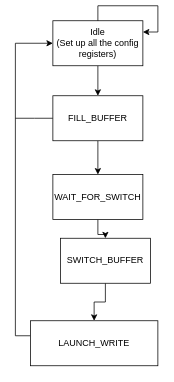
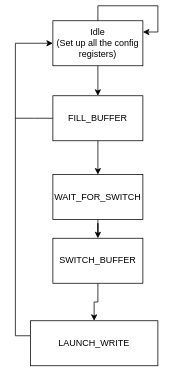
  <mxCell id="0" />
  <mxCell id="1" parent="0" />
  <mxCell id="2" style="edgeStyle=orthogonalEdgeStyle;rounded=0;orthogonalLoop=1;jettySize=auto;html=1;entryX=0.5;entryY=0;entryDx=0;entryDy=0;" edge="1" parent="1" source="3" target="6"><mxGeometry relative="1" as="geometry" /></mxCell>
  <mxCell id="3" value="Idle&lt;div&gt;(Set up all the config registers)&lt;/div&gt;" style="rounded=0;whiteSpace=wrap;html=1;" vertex="1" parent="1"><mxGeometry x="70" y="20" width="120" height="60" as="geometry" /></mxCell>
  <mxCell id="4" style="edgeStyle=orthogonalEdgeStyle;rounded=0;orthogonalLoop=1;jettySize=auto;html=1;entryX=0.5;entryY=0;entryDx=0;entryDy=0;" edge="1" parent="1" source="6" target="8"><mxGeometry relative="1" as="geometry" /></mxCell>
  <mxCell id="5" style="edgeStyle=orthogonalEdgeStyle;rounded=0;orthogonalLoop=1;jettySize=auto;html=1;endArrow=none;startFill=0;" edge="1" parent="1" source="6"><mxGeometry relative="1" as="geometry"><mxPoint x="20" y="150" as="targetPoint" /></mxGeometry></mxCell>
  <mxCell id="6" value="FILL_BUFFER" style="rounded=0;whiteSpace=wrap;html=1;" vertex="1" parent="1"><mxGeometry x="70" y="120" width="120" height="60" as="geometry" /></mxCell>
  <mxCell id="7" style="edgeStyle=orthogonalEdgeStyle;rounded=0;orthogonalLoop=1;jettySize=auto;html=1;entryX=0.5;entryY=0;entryDx=0;entryDy=0;" edge="1" parent="1" source="8" target="10"><mxGeometry relative="1" as="geometry" /></mxCell>
  <mxCell id="8" value="WAIT_FOR_SWITCH" style="rounded=0;whiteSpace=wrap;html=1;" vertex="1" parent="1"><mxGeometry x="70" y="225" width="120" height="60" as="geometry" /></mxCell>
  <mxCell id="9" style="edgeStyle=orthogonalEdgeStyle;rounded=0;orthogonalLoop=1;jettySize=auto;html=1;entryX=0.5;entryY=0;entryDx=0;entryDy=0;" edge="1" parent="1" source="10" target="12"><mxGeometry relative="1" as="geometry" /></mxCell>
- <mxCell id="10" value="SWITCH_BUFFER" style="rounded=0;whiteSpace=wrap;html=1;" vertex="1" parent="1"><mxGeometry x="80" y="310" width="120" height="60" as="geometry" /></mxCell>
+ <mxCell id="10" value="SWITCH_BUFFER" style="rounded=0;whiteSpace=wrap;html=1;" vertex="1" parent="1"><mxGeometry x="70" y="310" width="120" height="60" as="geometry" /></mxCell>
  <mxCell id="11" style="edgeStyle=orthogonalEdgeStyle;rounded=0;orthogonalLoop=1;jettySize=auto;html=1;entryX=0;entryY=0.5;entryDx=0;entryDy=0;" edge="1" parent="1" source="12" target="3"><mxGeometry relative="1" as="geometry"><Array as="points"><mxPoint x="20" y="440" /><mxPoint x="20" y="50" /></Array></mxGeometry></mxCell>
  <mxCell id="12" value="LAUNCH_WRITE" style="rounded=0;whiteSpace=wrap;html=1;" vertex="1" parent="1"><mxGeometry x="40" y="420" width="170" height="60" as="geometry" /></mxCell>
  <mxCell id="13" style="edgeStyle=orthogonalEdgeStyle;rounded=0;orthogonalLoop=1;jettySize=auto;html=1;entryX=1;entryY=0.25;entryDx=0;entryDy=0;" edge="1" parent="1" source="3" target="3"><mxGeometry relative="1" as="geometry" /></mxCell>
